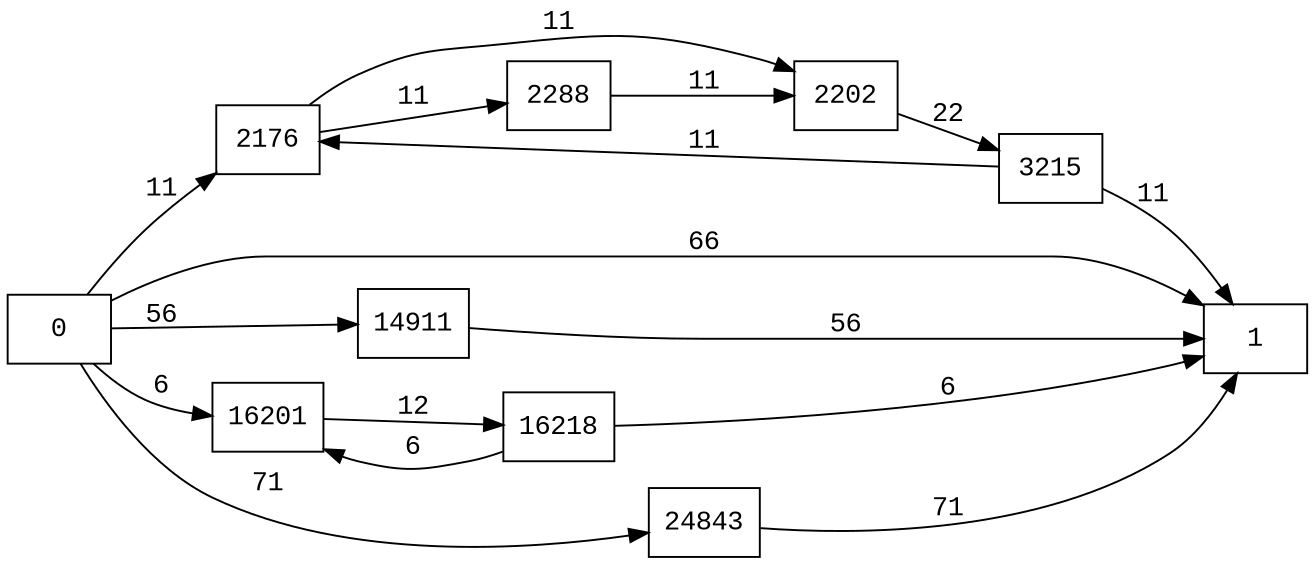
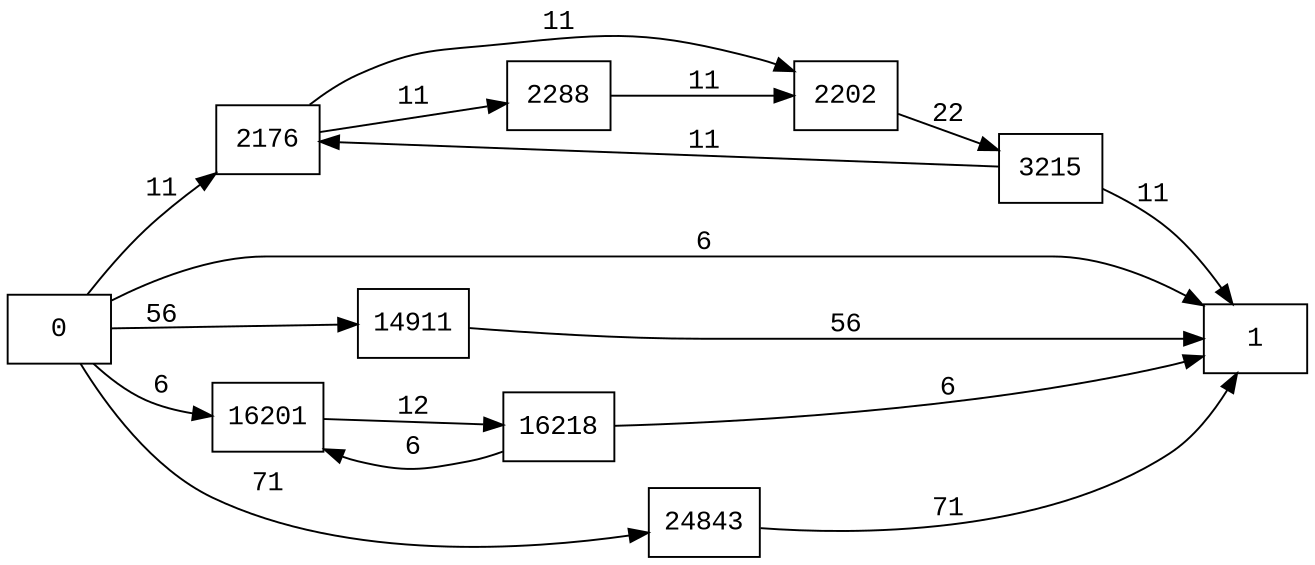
  digraph {
    fontname="Liberation Mono"
    rankdir=LR
    node [fontname="Liberation Mono" shape=rectangle]
    edge [fontname="Liberation Mono"]
    2176
    2202
    2288
    n4 [label=3215]
    1
    14911
    16201
    16218
    24843
    0
    2176 -> 2202 [label=11]
    2176 -> 2288 [label=11]
    2202 -> n4 [label=22]
    2288 -> 2202 [label=11]
    n4 -> 2176 [label=11]
    n4 -> 1 [label=11]
    14911 -> 1 [label=56]
    16201 -> 16218 [label=12]
    16218 -> 1 [label=6]
    16218 -> 16201 [label=6]
    24843 -> 1 [label=71]
    0 -> 2176 [label=11]
-   0 -> 1 [label=66]
+   0 -> 1 [label=6]
    0 -> 14911 [label=56]
    0 -> 16201 [label=6]
    0 -> 24843 [label=71]
  }
